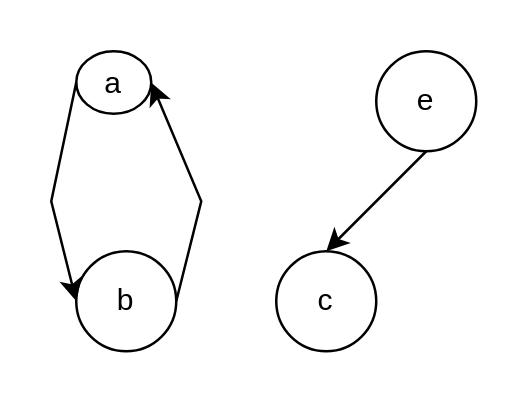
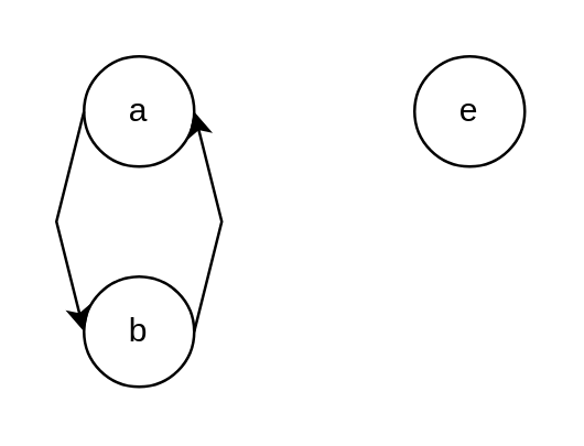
  <mxCell id="0" />
  <mxCell id="1" parent="0" />
- <mxCell id="2" value="a" style="ellipse;whiteSpace=wrap;html=1;aspect=fixed;" vertex="1" parent="1"><mxGeometry x="30" y="20" width="30" height="25" as="geometry" /></mxCell>
+ <mxCell id="2" value="a" style="ellipse;whiteSpace=wrap;html=1;aspect=fixed;" vertex="1" parent="1"><mxGeometry x="30" y="20" width="40" height="40" as="geometry" /></mxCell>
  <mxCell id="3" value="b" style="ellipse;whiteSpace=wrap;html=1;aspect=fixed;" vertex="1" parent="1"><mxGeometry x="30" y="100" width="40" height="40" as="geometry" /></mxCell>
  <mxCell id="4" value="e" style="ellipse;whiteSpace=wrap;html=1;aspect=fixed;" vertex="1" parent="1"><mxGeometry x="150" y="20" width="40" height="40" as="geometry" /></mxCell>
- <mxCell id="5" value="c" style="ellipse;whiteSpace=wrap;html=1;aspect=fixed;" vertex="1" parent="1"><mxGeometry x="110" y="100" width="40" height="40" as="geometry" /></mxCell>
  <mxCell id="6" value="" style="endArrow=classic;html=1;rounded=0;exitX=0;exitY=0.5;exitDx=0;exitDy=0;entryX=0;entryY=0.5;entryDx=0;entryDy=0;" edge="1" parent="1" source="2" target="3"><mxGeometry width="50" height="50" relative="1" as="geometry"><mxPoint x="20" y="40" as="sourcePoint" /><mxPoint x="-30" y="40" as="targetPoint" /><Array as="points"><mxPoint x="20" y="80" /></Array></mxGeometry></mxCell>
  <mxCell id="7" value="" style="endArrow=classic;html=1;rounded=0;exitX=1;exitY=0.5;exitDx=0;exitDy=0;entryX=1;entryY=0.5;entryDx=0;entryDy=0;" edge="1" parent="1" source="3" target="2"><mxGeometry width="50" height="50" relative="1" as="geometry"><mxPoint x="40" y="50" as="sourcePoint" /><mxPoint x="40" y="130" as="targetPoint" /><Array as="points"><mxPoint x="80" y="80" /></Array></mxGeometry></mxCell>
- <mxCell id="8" value="" style="endArrow=classic;html=1;rounded=0;exitX=0.5;exitY=1;exitDx=0;exitDy=0;entryX=0.5;entryY=0;entryDx=0;entryDy=0;" edge="1" parent="1" source="4" target="5"><mxGeometry width="50" height="50" relative="1" as="geometry"><mxPoint x="340" y="130" as="sourcePoint" /><mxPoint x="390" y="80" as="targetPoint" /></mxGeometry></mxCell>
